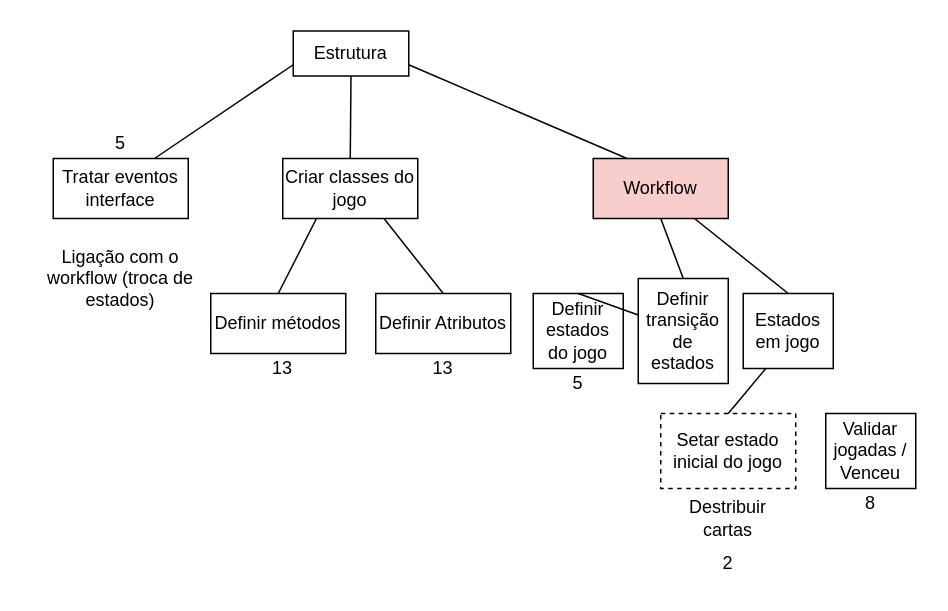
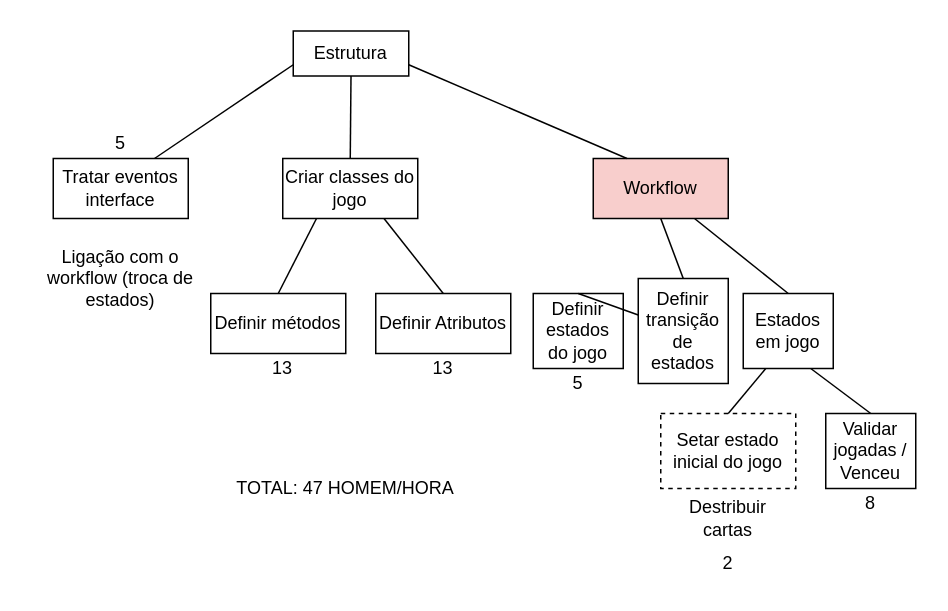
  <mxCell id="0" />
  <mxCell id="1" parent="0" />
  <mxCell id="2" value="Estrutura&lt;br&gt;" style="rounded=0;whiteSpace=wrap;html=1;" parent="1" vertex="1"><mxGeometry x="195" y="20" width="77" height="30" as="geometry" /></mxCell>
  <mxCell id="3" value="Tratar eventos interface&lt;br&gt;" style="rounded=0;whiteSpace=wrap;html=1;" parent="1" vertex="1"><mxGeometry x="35" y="105" width="90" height="40" as="geometry" /></mxCell>
  <mxCell id="4" value="Criar classes do jogo&lt;br&gt;" style="rounded=0;whiteSpace=wrap;html=1;" parent="1" vertex="1"><mxGeometry x="188" y="105" width="90" height="40" as="geometry" /></mxCell>
  <mxCell id="5" value="Workflow&lt;br&gt;" style="rounded=0;whiteSpace=wrap;html=1;fillColor=#f8cecc;" parent="1" vertex="1"><mxGeometry x="395" y="105" width="90" height="40" as="geometry" /></mxCell>
  <mxCell id="6" value="Ligação com o workflow (troca de estados)&lt;br&gt;" style="text;html=1;strokeColor=none;fillColor=none;align=center;verticalAlign=middle;whiteSpace=wrap;rounded=0;" parent="1" vertex="1"><mxGeometry x="20" y="165" width="120" height="40" as="geometry" /></mxCell>
  <mxCell id="7" value="Definir métodos&lt;br&gt;" style="rounded=0;whiteSpace=wrap;html=1;" parent="1" vertex="1"><mxGeometry x="140" y="195" width="90" height="40" as="geometry" /></mxCell>
  <mxCell id="8" value="Definir Atributos&lt;br&gt;" style="rounded=0;whiteSpace=wrap;html=1;" parent="1" vertex="1"><mxGeometry x="250" y="195" width="90" height="40" as="geometry" /></mxCell>
  <mxCell id="9" value="Definir estados do jogo&lt;br&gt;" style="rounded=0;whiteSpace=wrap;html=1;" parent="1" vertex="1"><mxGeometry x="355" y="195" width="60" height="50" as="geometry" /></mxCell>
  <mxCell id="10" value="Definir transição de estados&lt;br&gt;" style="rounded=0;whiteSpace=wrap;html=1;" parent="1" vertex="1"><mxGeometry x="425" y="185" width="60" height="70" as="geometry" /></mxCell>
  <mxCell id="11" value="Estados em jogo&lt;br&gt;" style="rounded=0;whiteSpace=wrap;html=1;" parent="1" vertex="1"><mxGeometry x="495" y="195" width="60" height="50" as="geometry" /></mxCell>
  <mxCell id="12" value="Setar estado inicial do jogo&lt;br&gt;" style="rounded=0;whiteSpace=wrap;html=1;dashed=1;" parent="1" vertex="1"><mxGeometry x="440" y="275" width="90" height="50" as="geometry" /></mxCell>
  <mxCell id="13" value="Validar jogadas / Venceu&lt;br&gt;" style="rounded=0;whiteSpace=wrap;html=1;" parent="1" vertex="1"><mxGeometry x="550" y="275" width="60" height="50" as="geometry" /></mxCell>
  <mxCell id="14" value="Destribuir cartas" style="text;html=1;strokeColor=none;fillColor=none;align=center;verticalAlign=middle;whiteSpace=wrap;rounded=0;" parent="1" vertex="1"><mxGeometry x="455" y="330" width="60" height="30" as="geometry" /></mxCell>
  <mxCell id="15" value="" style="endArrow=none;html=1;entryX=0;entryY=0.75;entryDx=0;entryDy=0;exitX=0.75;exitY=0;exitDx=0;exitDy=0;" parent="1" source="3" target="2" edge="1"><mxGeometry width="50" height="50" relative="1" as="geometry"><mxPoint x="-60" y="495" as="sourcePoint" /><mxPoint x="-10" y="445" as="targetPoint" /></mxGeometry></mxCell>
  <mxCell id="16" value="" style="endArrow=none;html=1;entryX=0.5;entryY=1;entryDx=0;entryDy=0;exitX=0.5;exitY=0;exitDx=0;exitDy=0;" parent="1" source="4" target="2" edge="1"><mxGeometry width="50" height="50" relative="1" as="geometry"><mxPoint x="28" y="115" as="sourcePoint" /><mxPoint x="205" y="53" as="targetPoint" /></mxGeometry></mxCell>
  <mxCell id="17" value="" style="endArrow=none;html=1;entryX=1;entryY=0.75;entryDx=0;entryDy=0;exitX=0.25;exitY=0;exitDx=0;exitDy=0;" parent="1" source="5" target="2" edge="1"><mxGeometry width="50" height="50" relative="1" as="geometry"><mxPoint x="243" y="115" as="sourcePoint" /><mxPoint x="244" y="60" as="targetPoint" /></mxGeometry></mxCell>
  <mxCell id="18" value="" style="endArrow=none;html=1;entryX=0.25;entryY=1;entryDx=0;entryDy=0;exitX=0.5;exitY=0;exitDx=0;exitDy=0;" parent="1" source="7" target="4" edge="1"><mxGeometry width="50" height="50" relative="1" as="geometry"><mxPoint x="-60" y="495" as="sourcePoint" /><mxPoint x="-10" y="445" as="targetPoint" /></mxGeometry></mxCell>
  <mxCell id="19" value="" style="endArrow=none;html=1;entryX=0.75;entryY=1;entryDx=0;entryDy=0;exitX=0.5;exitY=0;exitDx=0;exitDy=0;" parent="1" source="8" target="4" edge="1"><mxGeometry width="50" height="50" relative="1" as="geometry"><mxPoint x="195" y="205" as="sourcePoint" /><mxPoint x="221" y="155" as="targetPoint" /></mxGeometry></mxCell>
  <mxCell id="20" value="" style="endArrow=none;html=1;exitX=0.5;exitY=0;exitDx=0;exitDy=0;" parent="1" source="9" target="10" edge="1"><mxGeometry width="50" height="50" relative="1" as="geometry"><mxPoint x="280" y="205" as="sourcePoint" /><mxPoint x="241" y="155" as="targetPoint" /></mxGeometry></mxCell>
  <mxCell id="21" value="" style="endArrow=none;html=1;entryX=0.5;entryY=1;entryDx=0;entryDy=0;exitX=0.5;exitY=0;exitDx=0;exitDy=0;" parent="1" source="10" target="5" edge="1"><mxGeometry width="50" height="50" relative="1" as="geometry"><mxPoint x="395" y="205" as="sourcePoint" /><mxPoint x="428" y="155" as="targetPoint" /></mxGeometry></mxCell>
  <mxCell id="22" value="" style="endArrow=none;html=1;exitX=0.5;exitY=0;exitDx=0;exitDy=0;entryX=0.75;entryY=1;entryDx=0;entryDy=0;" parent="1" source="11" target="5" edge="1"><mxGeometry width="50" height="50" relative="1" as="geometry"><mxPoint x="465" y="195" as="sourcePoint" /><mxPoint x="465" y="155" as="targetPoint" /></mxGeometry></mxCell>
  <mxCell id="23" value="" style="endArrow=none;html=1;exitX=0.5;exitY=0;exitDx=0;exitDy=0;entryX=0.25;entryY=1;entryDx=0;entryDy=0;" parent="1" source="12" target="11" edge="1"><mxGeometry width="50" height="50" relative="1" as="geometry"><mxPoint x="560" y="205" as="sourcePoint" /><mxPoint x="498" y="155" as="targetPoint" /></mxGeometry></mxCell>
+ <mxCell id="24" value="" style="endArrow=none;html=1;exitX=0.5;exitY=0;exitDx=0;exitDy=0;entryX=0.75;entryY=1;entryDx=0;entryDy=0;" parent="1" source="13" target="11" edge="1"><mxGeometry width="50" height="50" relative="1" as="geometry"><mxPoint x="495" y="345" as="sourcePoint" /><mxPoint x="545" y="255" as="targetPoint" /></mxGeometry></mxCell>
  <mxCell id="25" value="5&lt;br&gt;" style="text;html=1;strokeColor=none;fillColor=none;align=center;verticalAlign=middle;whiteSpace=wrap;rounded=0;" vertex="1" parent="1"><mxGeometry x="60" y="85" width="40" height="20" as="geometry" /></mxCell>
  <mxCell id="26" value="13&lt;br&gt;" style="text;html=1;strokeColor=none;fillColor=none;align=center;verticalAlign=middle;whiteSpace=wrap;rounded=0;" vertex="1" parent="1"><mxGeometry x="168" y="235" width="40" height="20" as="geometry" /></mxCell>
  <mxCell id="27" value="13&lt;br&gt;" style="text;html=1;strokeColor=none;fillColor=none;align=center;verticalAlign=middle;whiteSpace=wrap;rounded=0;" vertex="1" parent="1"><mxGeometry x="275" y="235" width="40" height="20" as="geometry" /></mxCell>
  <mxCell id="28" value="5&lt;br&gt;" style="text;html=1;strokeColor=none;fillColor=none;align=center;verticalAlign=middle;whiteSpace=wrap;rounded=0;" vertex="1" parent="1"><mxGeometry x="365" y="245" width="40" height="20" as="geometry" /></mxCell>
  <mxCell id="29" value="2&lt;br&gt;" style="text;html=1;strokeColor=none;fillColor=none;align=center;verticalAlign=middle;whiteSpace=wrap;rounded=0;" vertex="1" parent="1"><mxGeometry x="465" y="365" width="40" height="20" as="geometry" /></mxCell>
  <mxCell id="30" value="8&lt;br&gt;" style="text;html=1;strokeColor=none;fillColor=none;align=center;verticalAlign=middle;whiteSpace=wrap;rounded=0;" vertex="1" parent="1"><mxGeometry x="560" y="325" width="40" height="20" as="geometry" /></mxCell>
+ <mxCell id="31" value="TOTAL: 47 HOMEM/HORA" style="text;html=1;strokeColor=none;fillColor=none;align=center;verticalAlign=middle;whiteSpace=wrap;rounded=0;" vertex="1" parent="1"><mxGeometry x="105" y="295" width="250" height="60" as="geometry" /></mxCell>
